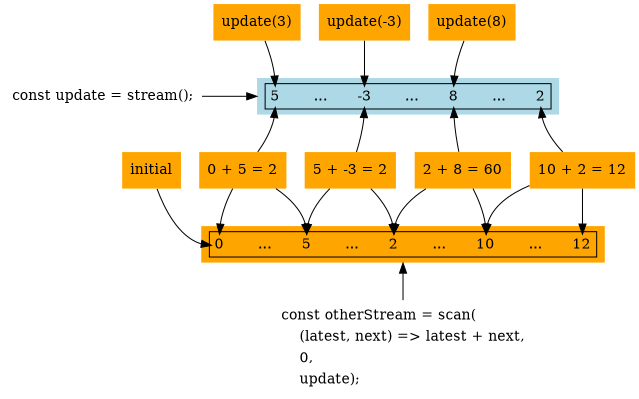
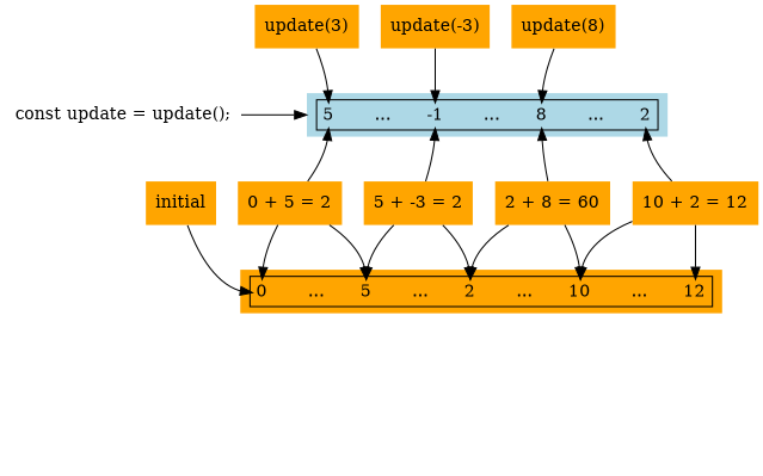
  digraph {
    node [shape=none fillcolor=orange style=filled]
-   n1 [label="const update = stream();" fillcolor="" style=""]
-   n2 [fillcolor=lightblue label=<     <table border="1">       <tr>         <td port="plusone" border="0">5</td>         <td border="0">&nbsp;&nbsp;&nbsp;&nbsp;&nbsp;&nbsp;...&nbsp;&nbsp;&nbsp;&nbsp;&nbsp;</td>         <td port="plusthree" border="0">-3</td>         <td border="0">&nbsp;&nbsp;&nbsp;&nbsp;&nbsp;&nbsp;...&nbsp;&nbsp;&nbsp;&nbsp;&nbsp;</td>         <td port="plusfour" border="0">8</td>         <td border="0">&nbsp;&nbsp;&nbsp;&nbsp;&nbsp;&nbsp;...&nbsp;&nbsp;&nbsp;&nbsp;&nbsp;</td>         <td port="plustwo" border="0">2</td>       </tr>     </table>   > shape=plaintext]
+   n1 [label="const update = update();" fillcolor="" style=""]
+   n2 [fillcolor=lightblue label=<     <table border="1">       <tr>         <td port="plusone" border="0">5</td>         <td border="0">&nbsp;&nbsp;&nbsp;&nbsp;&nbsp;&nbsp;...&nbsp;&nbsp;&nbsp;&nbsp;&nbsp;</td>         <td port="plusthree" border="0">-1</td>         <td border="0">&nbsp;&nbsp;&nbsp;&nbsp;&nbsp;&nbsp;...&nbsp;&nbsp;&nbsp;&nbsp;&nbsp;</td>         <td port="plusfour" border="0">8</td>         <td border="0">&nbsp;&nbsp;&nbsp;&nbsp;&nbsp;&nbsp;...&nbsp;&nbsp;&nbsp;&nbsp;&nbsp;</td>         <td port="plustwo" border="0">2</td>       </tr>     </table>   > shape=plaintext]
    n3 [label="0 + 5 = 2"]
    n4 [label="5 + -3 = 2"]
    n5 [label="2 + 8 = 60"]
    n6 [label="10 + 2 = 12"]
    n7 [label="update(3)"]
    n8 [label="update(-3)"]
    n9 [label="update(8)"]
    n10 [label=<     <table border="1">       <tr>         <td border="0" port="initial">0</td>         <td border="0">&nbsp;&nbsp;&nbsp;&nbsp;&nbsp;&nbsp;...&nbsp;&nbsp;&nbsp;&nbsp;&nbsp;</td>         <td border="0" port="one">5</td>         <td border="0">&nbsp;&nbsp;&nbsp;&nbsp;&nbsp;&nbsp;...&nbsp;&nbsp;&nbsp;&nbsp;&nbsp;</td>         <td border="0" port="four">2</td>         <td border="0">&nbsp;&nbsp;&nbsp;&nbsp;&nbsp;&nbsp;...&nbsp;&nbsp;&nbsp;&nbsp;&nbsp;</td>         <td border="0" port="eight">10</td>         <td border="0">&nbsp;&nbsp;&nbsp;&nbsp;&nbsp;&nbsp;...&nbsp;&nbsp;&nbsp;&nbsp;&nbsp;</td>         <td border="0" port="ten">12</td>       </tr>     </table>   > shape=plaintext]
-   n11 [label=<     <table border="0">       <tr>         <td align='left'>const otherStream = scan(</td>       </tr>       <tr>         <td align='left'>    (latest, next) =&gt; latest + next,</td>       </tr>       <tr>         <td align='left'>    0,</td>       </tr>       <tr>         <td align='left'>    update);</td>       </tr>     </table>   > shape=plaintext fillcolor="" style=""]
    n12 [label=initial]
    subgraph sub_1 {
      rank=same
      n1
      n2
    }
    n1 -> n2 [label="        "]
    n2 -> n3 [dir=back tailport=plusone]
    n2 -> n4 [dir=back tailport=plusthree]
    n2 -> n5 [dir=back tailport=plusfour]
    n2 -> n6 [dir=back tailport=plustwo]
    n3 -> n10 [headport=one]
    n3 -> n10 [headport=initial]
    n4 -> n10 [headport=four]
    n4 -> n10 [headport=one]
    n5 -> n10 [headport=eight]
    n5 -> n10 [headport=four]
    n6 -> n10 [headport=ten]
    n6 -> n10 [headport=eight]
    n7 -> n2 [headport=plusone]
    n8 -> n2 [headport=plusthree]
    n9 -> n2 [headport=plusfour]
-   n10 -> n11 [dir=back]
    n12 -> n10 [headport=initial]
  }
